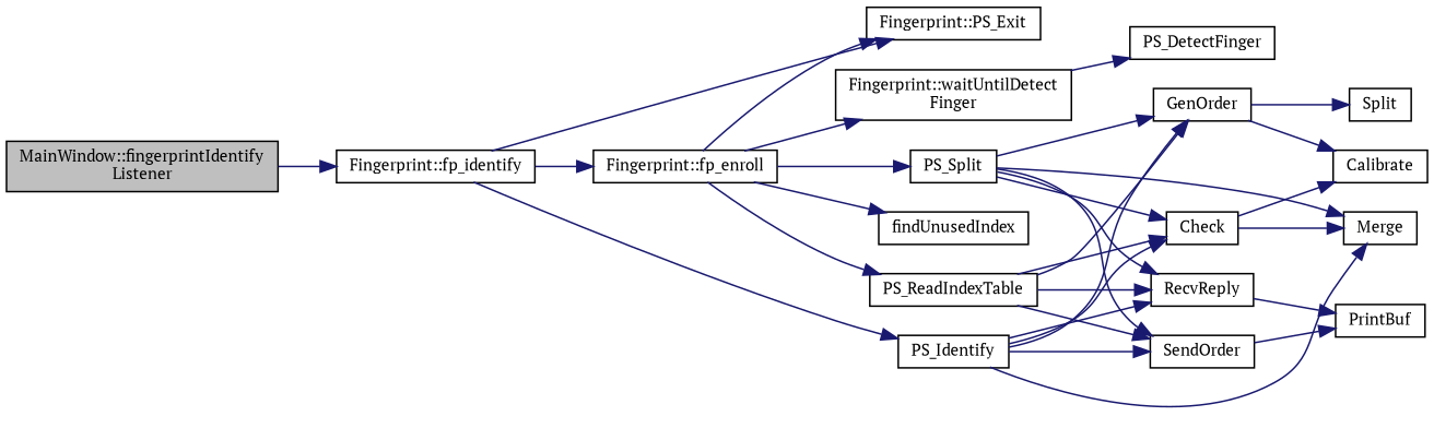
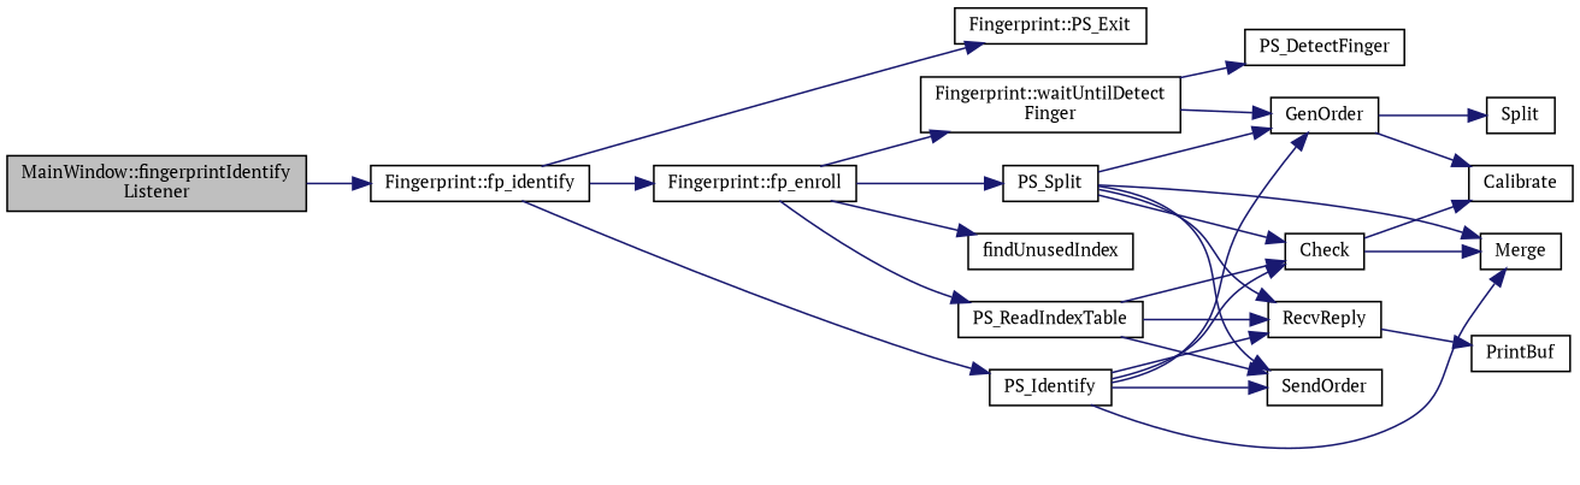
  digraph {
    fontname="PT Serif"
    rankdir=LR
    node [color=black fillcolor=white fontname="PT Serif" fontsize=10 shape=record style=filled]
    edge [color=midnightblue fontname="PT Serif" fontsize=10 labelfontname=Helvetica labelfontsize=10 style=solid]
    n1 [fillcolor=grey75 fontcolor=black height=0.2 label="MainWindow::fingerprintIdentify\lListener" width=0.4]
    n2 [height=0.2 label="Fingerprint::fp_identify" width=0.4]
    n3 [height=0.2 label="Fingerprint::fp_enroll" width=0.4]
    n4 [height=0.2 label=PS_Identify width=0.4]
    n5 [height=0.2 label="Fingerprint::PS_Exit" width=0.4]
    n6 [height=0.2 label=PS_ReadIndexTable width=0.4]
    n7 [height=0.2 label=findUnusedIndex width=0.4]
    n8 [height=0.2 label="Fingerprint::waitUntilDetect\lFinger" width=0.4]
    n9 [height=0.2 label=PS_Split width=0.4]
    n10 [height=0.2 label=GenOrder width=0.4]
    n11 [height=0.2 label=SendOrder width=0.4]
    n12 [height=0.2 label=RecvReply width=0.4]
    n13 [height=0.2 label=Check width=0.4]
    n14 [height=0.2 label=Merge width=0.4]
    n15 [height=0.2 label=Split width=0.4]
    n16 [height=0.2 label=Calibrate width=0.4]
    n17 [height=0.2 label=PrintBuf width=0.4]
    n18 [height=0.2 label=PS_DetectFinger width=0.4]
    n1 -> n2
    n2 -> n3
    n2 -> n4
    n2 -> n5
-   n3 -> n5
    n3 -> n6
    n3 -> n7
    n3 -> n8
    n3 -> n9
    n4 -> n10
    n4 -> n11
    n4 -> n12
    n4 -> n13
    n4 -> n14
-   n6 -> n10
+   n8 -> n10
    n6 -> n11
    n6 -> n12
    n6 -> n13
    n8 -> n18
    n9 -> n10
    n9 -> n11
    n9 -> n12
    n9 -> n13
    n9 -> n14
    n10 -> n15
    n10 -> n16
-   n11 -> n17
    n12 -> n17
    n13 -> n14
    n13 -> n16
  }
